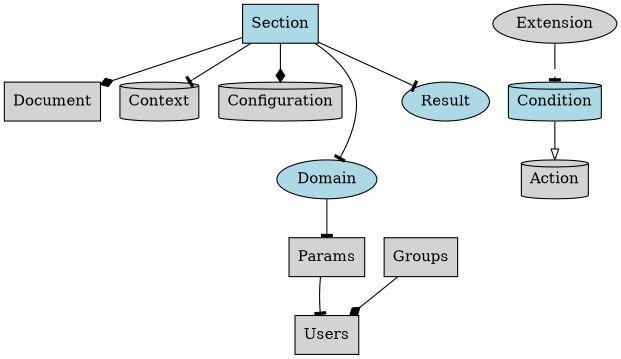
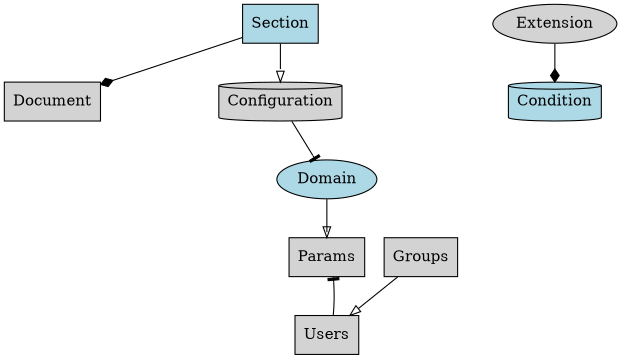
  digraph {
    node [fillcolor=lightgrey shape=box style=filled]
    edge [arrowhead=tee]
    Section [fillcolor=lightblue]
    Document
-   Context [shape=cylinder]
    Configuration [shape=cylinder]
    Domain [fillcolor=lightblue shape=ellipse]
-   Result [fillcolor=lightblue shape=ellipse]
    Params
    Extension [shape=ellipse]
    Condition [fillcolor=lightblue shape=cylinder]
    Groups
    Users
-   Action [shape=cylinder]
    Section -> Document [arrowhead=diamond]
-   Section -> Context
-   Section -> Configuration [arrowhead=diamond]
-   Section -> Domain
-   Section -> Result
-   Domain -> Params
-   Extension -> Condition
-   Condition -> Action [arrowhead=onormal]
-   Groups -> Users [arrowhead=diamond]
-   Params -> Users
+   Section -> Configuration [arrowhead=onormal]
+   Configuration -> Domain
+   Domain -> Params [arrowhead=onormal]
+   Extension -> Condition [arrowhead=diamond]
+   Groups -> Users [arrowhead=onormal]
+   Users -> Params
  }
